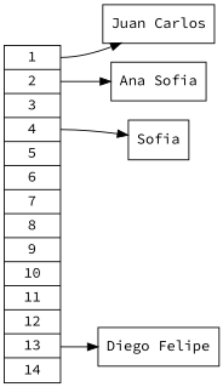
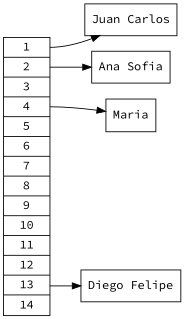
  digraph {
    fontname="Source Code Pro"
    rankdir=LR
    node [fontname="Source Code Pro" shape=record]
    edge [fontname="Source Code Pro"]
    n1 [label="<f0>1|<f1>2|<f2>3|<f3>4|<f4>5|<f5>6|<f6>7|<f7>8|<f8>9|<f9>10|<f10>11|<f11>12|<f12>13|<f13>14"]
    "Juan Carlos"
    "Ana Sofia"
-   Maria [label=Sofia]
+   Maria
    "Diego Felipe"
    n1 -> "Juan Carlos" [tailport=f0]
    n1 -> "Ana Sofia" [tailport=f1]
    n1 -> Maria [tailport=f3]
    n1 -> "Diego Felipe" [tailport=f12]
  }
